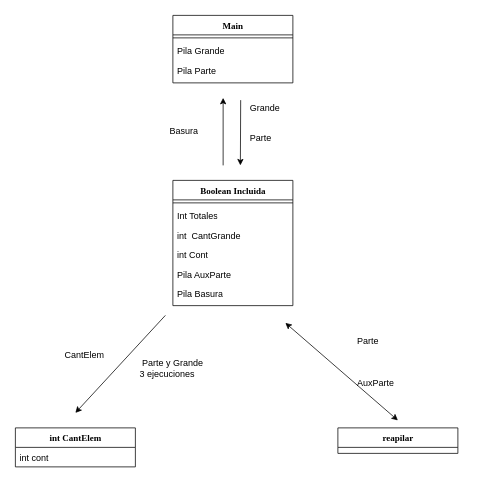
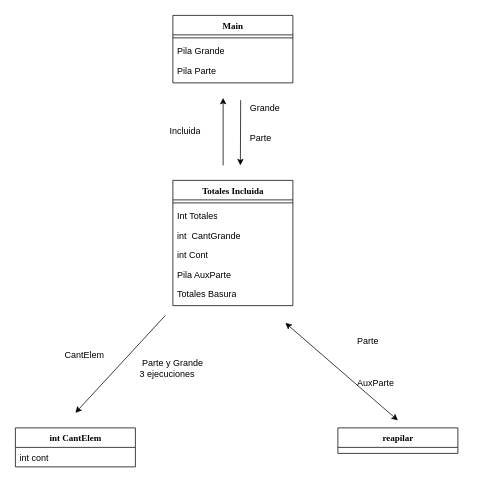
  <mxCell id="0" />
  <mxCell id="1" parent="0" />
  <mxCell id="2" value="Main" style="swimlane;html=1;fontStyle=1;align=center;verticalAlign=top;childLayout=stackLayout;horizontal=1;startSize=26;horizontalStack=0;resizeParent=1;resizeLast=0;collapsible=1;marginBottom=0;swimlaneFillColor=#ffffff;rounded=0;shadow=0;comic=0;labelBackgroundColor=none;strokeWidth=1;fillColor=none;fontFamily=Verdana;fontSize=12" vertex="1" parent="1"><mxGeometry x="230" y="20" width="160" height="90" as="geometry" /></mxCell>
  <mxCell id="3" value="" style="line;html=1;strokeWidth=1;fillColor=none;align=left;verticalAlign=middle;spacingTop=-1;spacingLeft=3;spacingRight=3;rotatable=0;labelPosition=right;points=[];portConstraint=eastwest;" vertex="1" parent="2"><mxGeometry y="26" width="160" height="8" as="geometry" /></mxCell>
  <mxCell id="4" value="Pila Grande" style="text;html=1;strokeColor=none;fillColor=none;align=left;verticalAlign=top;spacingLeft=4;spacingRight=4;whiteSpace=wrap;overflow=hidden;rotatable=0;points=[[0,0.5],[1,0.5]];portConstraint=eastwest;" vertex="1" parent="2"><mxGeometry y="34" width="160" height="26" as="geometry" /></mxCell>
  <mxCell id="5" value="Pila Parte" style="text;html=1;strokeColor=none;fillColor=none;align=left;verticalAlign=top;spacingLeft=4;spacingRight=4;whiteSpace=wrap;overflow=hidden;rotatable=0;points=[[0,0.5],[1,0.5]];portConstraint=eastwest;" vertex="1" parent="2"><mxGeometry y="60" width="160" height="26" as="geometry" /></mxCell>
  <mxCell id="6" value="" style="endArrow=classic;html=1;rounded=0;" edge="1" parent="1"><mxGeometry width="50" height="50" relative="1" as="geometry"><mxPoint x="320.414" y="133" as="sourcePoint" /><mxPoint x="320" y="220" as="targetPoint" /></mxGeometry></mxCell>
- <mxCell id="7" value="Boolean Incluida" style="swimlane;html=1;fontStyle=1;align=center;verticalAlign=top;childLayout=stackLayout;horizontal=1;startSize=26;horizontalStack=0;resizeParent=1;resizeLast=0;collapsible=1;marginBottom=0;swimlaneFillColor=#ffffff;rounded=0;shadow=0;comic=0;labelBackgroundColor=none;strokeWidth=1;fillColor=none;fontFamily=Verdana;fontSize=12" vertex="1" parent="1"><mxGeometry x="230" y="240" width="160" height="167" as="geometry" /></mxCell>
+ <mxCell id="7" value="Totales Incluida" style="swimlane;html=1;fontStyle=1;align=center;verticalAlign=top;childLayout=stackLayout;horizontal=1;startSize=26;horizontalStack=0;resizeParent=1;resizeLast=0;collapsible=1;marginBottom=0;swimlaneFillColor=#ffffff;rounded=0;shadow=0;comic=0;labelBackgroundColor=none;strokeWidth=1;fillColor=none;fontFamily=Verdana;fontSize=12" vertex="1" parent="1"><mxGeometry x="230" y="240" width="160" height="167" as="geometry" /></mxCell>
  <mxCell id="8" value="" style="line;html=1;strokeWidth=1;fillColor=none;align=left;verticalAlign=middle;spacingTop=-1;spacingLeft=3;spacingRight=3;rotatable=0;labelPosition=right;points=[];portConstraint=eastwest;" vertex="1" parent="7"><mxGeometry y="26" width="160" height="8" as="geometry" /></mxCell>
  <mxCell id="9" value="Int Totales&lt;br&gt;&lt;br&gt;" style="text;html=1;strokeColor=none;fillColor=none;align=left;verticalAlign=top;spacingLeft=4;spacingRight=4;whiteSpace=wrap;overflow=hidden;rotatable=0;points=[[0,0.5],[1,0.5]];portConstraint=eastwest;" vertex="1" parent="7"><mxGeometry y="34" width="160" height="26" as="geometry" /></mxCell>
  <mxCell id="10" value="int&amp;nbsp; CantGrande" style="text;html=1;strokeColor=none;fillColor=none;align=left;verticalAlign=top;spacingLeft=4;spacingRight=4;whiteSpace=wrap;overflow=hidden;rotatable=0;points=[[0,0.5],[1,0.5]];portConstraint=eastwest;" vertex="1" parent="7"><mxGeometry y="60" width="160" height="26" as="geometry" /></mxCell>
  <mxCell id="11" value="int Cont" style="text;html=1;strokeColor=none;fillColor=none;align=left;verticalAlign=top;spacingLeft=4;spacingRight=4;whiteSpace=wrap;overflow=hidden;rotatable=0;points=[[0,0.5],[1,0.5]];portConstraint=eastwest;" vertex="1" parent="7"><mxGeometry y="86" width="160" height="26" as="geometry" /></mxCell>
  <mxCell id="12" value="Pila AuxParte&amp;nbsp;" style="text;html=1;strokeColor=none;fillColor=none;align=left;verticalAlign=top;spacingLeft=4;spacingRight=4;whiteSpace=wrap;overflow=hidden;rotatable=0;points=[[0,0.5],[1,0.5]];portConstraint=eastwest;" vertex="1" parent="7"><mxGeometry y="112" width="160" height="26" as="geometry" /></mxCell>
- <mxCell id="13" value="Pila Basura" style="text;html=1;strokeColor=none;fillColor=none;align=left;verticalAlign=top;spacingLeft=4;spacingRight=4;whiteSpace=wrap;overflow=hidden;rotatable=0;points=[[0,0.5],[1,0.5]];portConstraint=eastwest;" vertex="1" parent="7"><mxGeometry y="138" width="160" height="26" as="geometry" /></mxCell>
+ <mxCell id="13" value="Totales Basura" style="text;html=1;strokeColor=none;fillColor=none;align=left;verticalAlign=top;spacingLeft=4;spacingRight=4;whiteSpace=wrap;overflow=hidden;rotatable=0;points=[[0,0.5],[1,0.5]];portConstraint=eastwest;" vertex="1" parent="7"><mxGeometry y="138" width="160" height="26" as="geometry" /></mxCell>
  <mxCell id="14" value="Grande" style="text;html=1;strokeColor=none;fillColor=none;align=left;verticalAlign=top;spacingLeft=4;spacingRight=4;whiteSpace=wrap;overflow=hidden;rotatable=0;points=[[0,0.5],[1,0.5]];portConstraint=eastwest;" vertex="1" parent="1"><mxGeometry x="327" y="130" width="160" height="26" as="geometry" /></mxCell>
  <mxCell id="15" value="Parte" style="text;html=1;strokeColor=none;fillColor=none;align=left;verticalAlign=top;spacingLeft=4;spacingRight=4;whiteSpace=wrap;overflow=hidden;rotatable=0;points=[[0,0.5],[1,0.5]];portConstraint=eastwest;" vertex="1" parent="1"><mxGeometry x="470" y="440" width="160" height="26" as="geometry" /></mxCell>
- <mxCell id="16" value="Basura" style="text;html=1;strokeColor=none;fillColor=none;align=left;verticalAlign=top;spacingLeft=4;spacingRight=4;whiteSpace=wrap;overflow=hidden;rotatable=0;points=[[0,0.5],[1,0.5]];portConstraint=eastwest;" vertex="1" parent="1"><mxGeometry x="220" y="160" width="160" height="26" as="geometry" /></mxCell>
+ <mxCell id="16" value="Incluida" style="text;html=1;strokeColor=none;fillColor=none;align=left;verticalAlign=top;spacingLeft=4;spacingRight=4;whiteSpace=wrap;overflow=hidden;rotatable=0;points=[[0,0.5],[1,0.5]];portConstraint=eastwest;" vertex="1" parent="1"><mxGeometry x="220" y="160" width="160" height="26" as="geometry" /></mxCell>
  <mxCell id="17" value="" style="endArrow=classic;html=1;rounded=0;" edge="1" parent="1"><mxGeometry width="50" height="50" relative="1" as="geometry"><mxPoint x="297" y="220" as="sourcePoint" /><mxPoint x="297" y="130" as="targetPoint" /></mxGeometry></mxCell>
  <mxCell id="18" value="reapilar" style="swimlane;html=1;fontStyle=1;align=center;verticalAlign=top;childLayout=stackLayout;horizontal=1;startSize=26;horizontalStack=0;resizeParent=1;resizeLast=0;collapsible=1;marginBottom=0;swimlaneFillColor=#ffffff;rounded=0;shadow=0;comic=0;labelBackgroundColor=none;strokeWidth=1;fillColor=none;fontFamily=Verdana;fontSize=12" vertex="1" parent="1"><mxGeometry x="450" y="570" width="160" height="34" as="geometry" /></mxCell>
  <mxCell id="19" value="Parte" style="text;html=1;strokeColor=none;fillColor=none;align=left;verticalAlign=top;spacingLeft=4;spacingRight=4;whiteSpace=wrap;overflow=hidden;rotatable=0;points=[[0,0.5],[1,0.5]];portConstraint=eastwest;" vertex="1" parent="1"><mxGeometry x="327" y="170" width="160" height="26" as="geometry" /></mxCell>
  <mxCell id="20" value="AuxParte" style="text;html=1;strokeColor=none;fillColor=none;align=left;verticalAlign=top;spacingLeft=4;spacingRight=4;whiteSpace=wrap;overflow=hidden;rotatable=0;points=[[0,0.5],[1,0.5]];portConstraint=eastwest;" vertex="1" parent="1"><mxGeometry x="470" y="496" width="160" height="26" as="geometry" /></mxCell>
  <mxCell id="21" value="int CantElem" style="swimlane;html=1;fontStyle=1;align=center;verticalAlign=top;childLayout=stackLayout;horizontal=1;startSize=26;horizontalStack=0;resizeParent=1;resizeLast=0;collapsible=1;marginBottom=0;swimlaneFillColor=#ffffff;rounded=0;shadow=0;comic=0;labelBackgroundColor=none;strokeWidth=1;fillColor=none;fontFamily=Verdana;fontSize=12" vertex="1" parent="1"><mxGeometry x="20" y="570" width="160" height="52" as="geometry" /></mxCell>
  <mxCell id="22" value="int cont" style="text;html=1;strokeColor=none;fillColor=none;align=left;verticalAlign=top;spacingLeft=4;spacingRight=4;whiteSpace=wrap;overflow=hidden;rotatable=0;points=[[0,0.5],[1,0.5]];portConstraint=eastwest;" vertex="1" parent="21"><mxGeometry y="26" width="160" height="26" as="geometry" /></mxCell>
  <mxCell id="23" value="" style="endArrow=classic;startArrow=classic;html=1;rounded=0;" edge="1" parent="1"><mxGeometry width="50" height="50" relative="1" as="geometry"><mxPoint x="380" y="430" as="sourcePoint" /><mxPoint x="530" y="560" as="targetPoint" /></mxGeometry></mxCell>
  <mxCell id="24" value="" style="endArrow=classic;html=1;rounded=0;" edge="1" parent="1"><mxGeometry width="50" height="50" relative="1" as="geometry"><mxPoint x="220" y="420" as="sourcePoint" /><mxPoint x="100" y="550" as="targetPoint" /></mxGeometry></mxCell>
  <mxCell id="25" value="&amp;nbsp;Parte y Grande&amp;nbsp;&lt;br&gt;3 ejecuciones" style="text;html=1;strokeColor=none;fillColor=none;align=left;verticalAlign=top;spacingLeft=4;spacingRight=4;whiteSpace=wrap;overflow=hidden;rotatable=0;points=[[0,0.5],[1,0.5]];portConstraint=eastwest;" vertex="1" parent="1"><mxGeometry x="180" y="470" width="160" height="40" as="geometry" /></mxCell>
  <mxCell id="26" value="CantElem" style="text;html=1;strokeColor=none;fillColor=none;align=left;verticalAlign=top;spacingLeft=4;spacingRight=4;whiteSpace=wrap;overflow=hidden;rotatable=0;points=[[0,0.5],[1,0.5]];portConstraint=eastwest;" vertex="1" parent="1"><mxGeometry x="80" y="459" width="160" height="40" as="geometry" /></mxCell>
